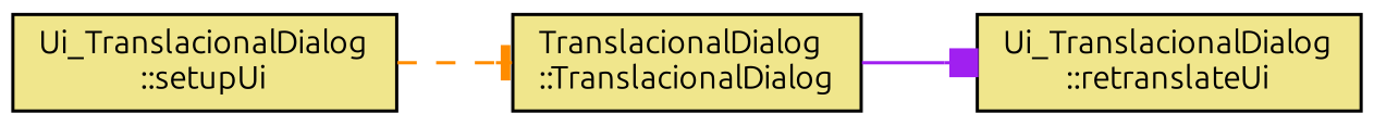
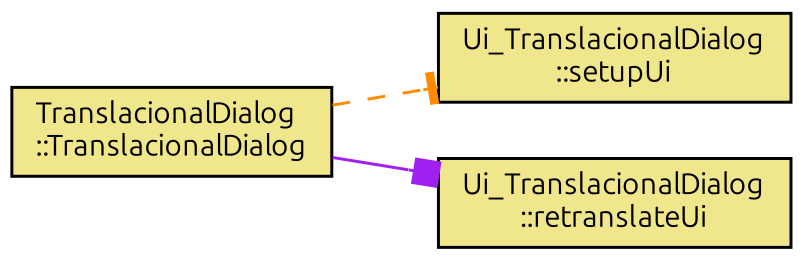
  digraph {
    fontname=Ubuntu
    rankdir=LR
    node [color=black fillcolor=khaki fontname=Ubuntu fontsize=10 shape=record style=filled]
    edge [fontname=Ubuntu fontsize=10 labelfontname=Helvetica labelfontsize=10]
    n1 [fontcolor=black height=0.2 label="TranslacionalDialog\l::TranslacionalDialog" width=0.4]
    n2 [height=0.2 label="Ui_TranslacionalDialog\l::setupUi" width=0.4]
    n3 [height=0.2 label="Ui_TranslacionalDialog\l::retranslateUi" width=0.4]
-   n2 -> n1 [arrowhead=tee color=darkorange style=dashed]
+   n1 -> n2 [arrowhead=tee color=darkorange style=dashed]
    n1 -> n3 [arrowhead=box color=purple style=solid]
  }
